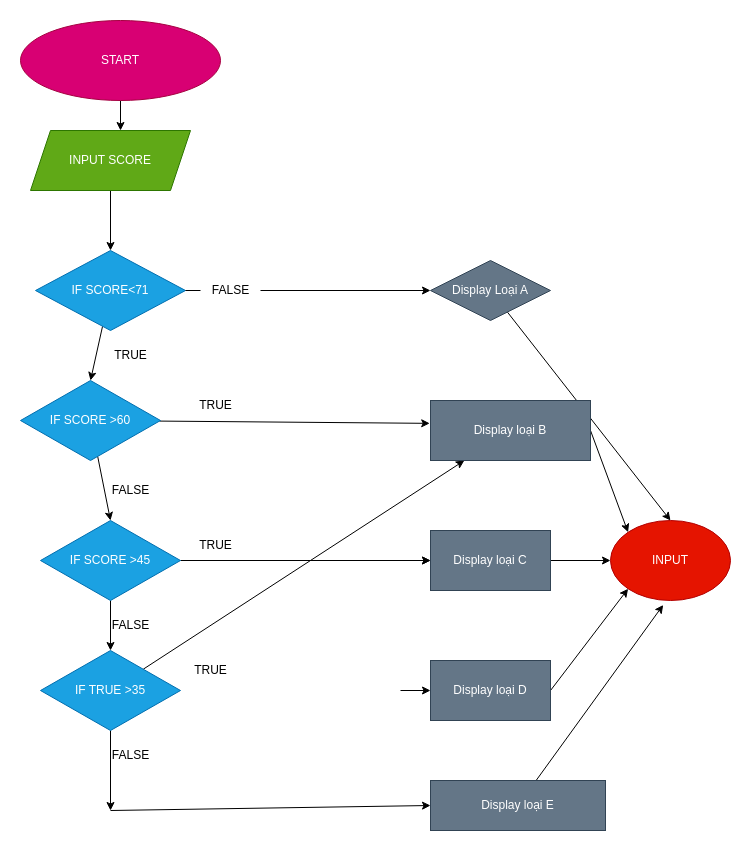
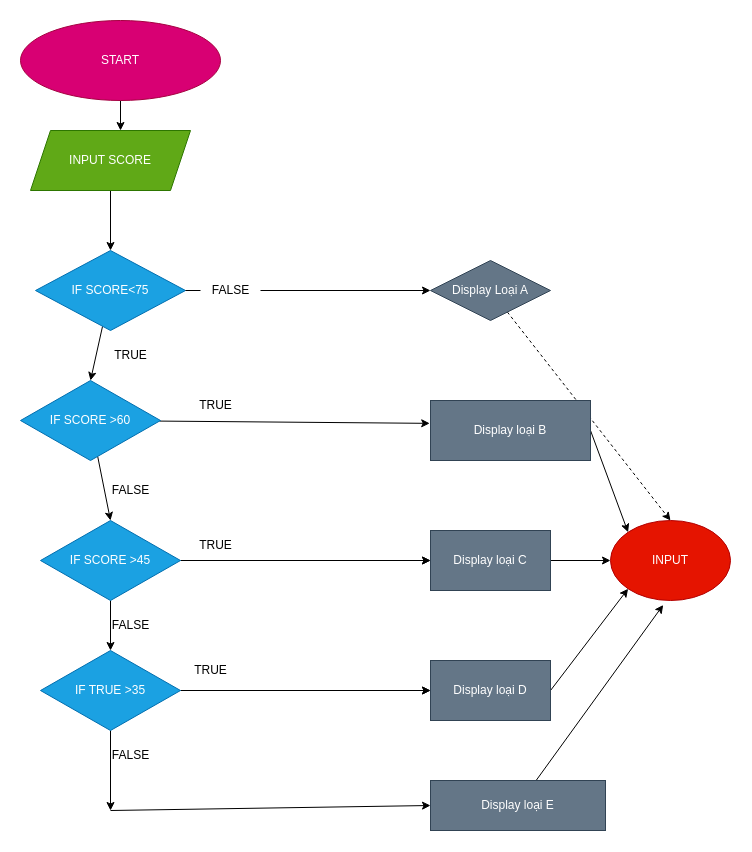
  <mxCell id="0" />
  <mxCell id="1" parent="0" />
  <mxCell id="2" style="edgeStyle=none;html=1;" edge="1" parent="1"><mxGeometry relative="1" as="geometry"><mxPoint x="120" y="130" as="targetPoint" /><mxPoint x="120" y="100" as="sourcePoint" /></mxGeometry></mxCell>
  <mxCell id="3" value="START" style="ellipse;whiteSpace=wrap;html=1;fillColor=#d80073;fontColor=#ffffff;strokeColor=#A50040;" vertex="1" parent="1"><mxGeometry x="20" y="20" width="200" height="80" as="geometry" /></mxCell>
  <mxCell id="4" style="edgeStyle=none;html=1;" edge="1" parent="1" source="5"><mxGeometry relative="1" as="geometry"><mxPoint x="110" y="250" as="targetPoint" /></mxGeometry></mxCell>
  <mxCell id="5" value="INPUT SCORE" style="shape=parallelogram;perimeter=parallelogramPerimeter;whiteSpace=wrap;html=1;fixedSize=1;fillColor=#60a917;fontColor=#ffffff;strokeColor=#2D7600;" vertex="1" parent="1"><mxGeometry x="30" y="130" width="160" height="60" as="geometry" /></mxCell>
  <mxCell id="6" style="edgeStyle=none;html=1;startArrow=none;entryX=0;entryY=0.5;entryDx=0;entryDy=0;" edge="1" parent="1" source="10" target="31"><mxGeometry relative="1" as="geometry"><mxPoint x="420" y="290" as="targetPoint" /></mxGeometry></mxCell>
  <mxCell id="7" style="edgeStyle=none;html=1;entryX=0.5;entryY=0;entryDx=0;entryDy=0;" edge="1" parent="1" source="8" target="13"><mxGeometry relative="1" as="geometry" /></mxCell>
- <mxCell id="8" value="IF SCORE&amp;lt;71" style="rhombus;whiteSpace=wrap;html=1;fillColor=#1ba1e2;fontColor=#ffffff;strokeColor=#006EAF;" vertex="1" parent="1"><mxGeometry x="35" y="250" width="150" height="80" as="geometry" /></mxCell>
+ <mxCell id="8" value="IF SCORE&amp;lt;75" style="rhombus;whiteSpace=wrap;html=1;fillColor=#1ba1e2;fontColor=#ffffff;strokeColor=#006EAF;" vertex="1" parent="1"><mxGeometry x="35" y="250" width="150" height="80" as="geometry" /></mxCell>
  <mxCell id="9" value="" style="edgeStyle=none;html=1;endArrow=none;" edge="1" parent="1" source="8" target="10"><mxGeometry relative="1" as="geometry"><mxPoint x="280" y="290" as="targetPoint" /><mxPoint x="185" y="290" as="sourcePoint" /></mxGeometry></mxCell>
  <mxCell id="10" value="FALSE" style="text;html=1;align=center;verticalAlign=middle;resizable=0;points=[];autosize=1;strokeColor=none;fillColor=none;" vertex="1" parent="1"><mxGeometry x="200" y="275" width="60" height="30" as="geometry" /></mxCell>
  <mxCell id="11" style="edgeStyle=none;html=1;entryX=-0.005;entryY=0.381;entryDx=0;entryDy=0;entryPerimeter=0;" edge="1" parent="1" source="13" target="35"><mxGeometry relative="1" as="geometry"><mxPoint x="270" y="420" as="targetPoint" /></mxGeometry></mxCell>
  <mxCell id="12" style="edgeStyle=none;html=1;" edge="1" parent="1" source="13"><mxGeometry relative="1" as="geometry"><mxPoint x="110" y="520" as="targetPoint" /></mxGeometry></mxCell>
  <mxCell id="13" value="IF SCORE &amp;gt;60" style="rhombus;whiteSpace=wrap;html=1;fillColor=#1ba1e2;fontColor=#ffffff;strokeColor=#006EAF;" vertex="1" parent="1"><mxGeometry x="20" y="380" width="140" height="80" as="geometry" /></mxCell>
  <mxCell id="14" value="TRUE" style="text;html=1;align=center;verticalAlign=middle;resizable=0;points=[];autosize=1;strokeColor=none;fillColor=none;" vertex="1" parent="1"><mxGeometry x="100" y="340" width="60" height="30" as="geometry" /></mxCell>
  <mxCell id="15" value="TRUE" style="text;html=1;align=center;verticalAlign=middle;resizable=0;points=[];autosize=1;strokeColor=none;fillColor=none;" vertex="1" parent="1"><mxGeometry x="185" y="390" width="60" height="30" as="geometry" /></mxCell>
  <mxCell id="16" value="FALSE" style="text;html=1;align=center;verticalAlign=middle;resizable=0;points=[];autosize=1;strokeColor=none;fillColor=none;" vertex="1" parent="1"><mxGeometry x="100" y="475" width="60" height="30" as="geometry" /></mxCell>
  <mxCell id="17" style="edgeStyle=none;html=1;entryX=0;entryY=0.5;entryDx=0;entryDy=0;" edge="1" parent="1" source="19" target="33"><mxGeometry relative="1" as="geometry"><mxPoint x="270" y="560" as="targetPoint" /></mxGeometry></mxCell>
  <mxCell id="18" style="edgeStyle=none;html=1;" edge="1" parent="1" source="19"><mxGeometry relative="1" as="geometry"><mxPoint x="110" y="650" as="targetPoint" /></mxGeometry></mxCell>
  <mxCell id="19" value="IF SCORE &amp;gt;45" style="rhombus;whiteSpace=wrap;html=1;fillColor=#1ba1e2;fontColor=#ffffff;strokeColor=#006EAF;" vertex="1" parent="1"><mxGeometry x="40" y="520" width="140" height="80" as="geometry" /></mxCell>
  <mxCell id="20" style="edgeStyle=none;html=1;" edge="1" parent="1"><mxGeometry relative="1" as="geometry"><mxPoint x="430" y="560" as="targetPoint" /><mxPoint x="400" y="560" as="sourcePoint" /></mxGeometry></mxCell>
  <mxCell id="21" value="TRUE" style="text;html=1;align=center;verticalAlign=middle;resizable=0;points=[];autosize=1;strokeColor=none;fillColor=none;" vertex="1" parent="1"><mxGeometry x="185" y="530" width="60" height="30" as="geometry" /></mxCell>
- <mxCell id="22" style="edgeStyle=none;html=1;" edge="1" parent="1" source="24" target="35"><mxGeometry relative="1" as="geometry"><mxPoint x="270" y="690" as="targetPoint" /></mxGeometry></mxCell>
+ <mxCell id="22" style="edgeStyle=none;html=1;entryX=0;entryY=0.5;entryDx=0;entryDy=0;" edge="1" parent="1" source="24" target="37"><mxGeometry relative="1" as="geometry"><mxPoint x="270" y="690" as="targetPoint" /></mxGeometry></mxCell>
  <mxCell id="23" style="edgeStyle=none;html=1;" edge="1" parent="1" source="24"><mxGeometry relative="1" as="geometry"><mxPoint x="110" y="810" as="targetPoint" /></mxGeometry></mxCell>
  <mxCell id="24" value="IF TRUE &amp;gt;35" style="rhombus;whiteSpace=wrap;html=1;fillColor=#1ba1e2;fontColor=#ffffff;strokeColor=#006EAF;" vertex="1" parent="1"><mxGeometry x="40" y="650" width="140" height="80" as="geometry" /></mxCell>
  <mxCell id="25" value="FALSE" style="text;html=1;align=center;verticalAlign=middle;resizable=0;points=[];autosize=1;strokeColor=none;fillColor=none;" vertex="1" parent="1"><mxGeometry x="100" y="610" width="60" height="30" as="geometry" /></mxCell>
  <mxCell id="26" value="TRUE" style="text;html=1;align=center;verticalAlign=middle;resizable=0;points=[];autosize=1;strokeColor=none;fillColor=none;" vertex="1" parent="1"><mxGeometry x="180" y="655" width="60" height="30" as="geometry" /></mxCell>
  <mxCell id="27" style="edgeStyle=none;html=1;entryX=0;entryY=0.5;entryDx=0;entryDy=0;" edge="1" parent="1" target="37"><mxGeometry relative="1" as="geometry"><mxPoint x="400" y="690" as="sourcePoint" /></mxGeometry></mxCell>
  <mxCell id="28" value="FALSE" style="text;html=1;align=center;verticalAlign=middle;resizable=0;points=[];autosize=1;strokeColor=none;fillColor=none;" vertex="1" parent="1"><mxGeometry x="100" y="740" width="60" height="30" as="geometry" /></mxCell>
  <mxCell id="29" style="edgeStyle=none;html=1;entryX=0;entryY=0.5;entryDx=0;entryDy=0;" edge="1" parent="1" target="39"><mxGeometry relative="1" as="geometry"><mxPoint x="110" y="810" as="sourcePoint" /></mxGeometry></mxCell>
- <mxCell id="30" style="edgeStyle=none;html=1;entryX=0.5;entryY=0;entryDx=0;entryDy=0;" edge="1" parent="1" source="31" target="40"><mxGeometry relative="1" as="geometry" /></mxCell>
+ <mxCell id="30" style="edgeStyle=none;html=1;entryX=0.5;entryY=0;entryDx=0;entryDy=0;dashed=1;" edge="1" parent="1" source="31" target="40"><mxGeometry relative="1" as="geometry" /></mxCell>
  <mxCell id="31" value="Display Loại A" style="rhombus;whiteSpace=wrap;html=1;fillColor=#647687;fontColor=#ffffff;strokeColor=#314354;" vertex="1" parent="1"><mxGeometry x="430" y="260" width="120" height="60" as="geometry" /></mxCell>
  <mxCell id="32" style="edgeStyle=none;html=1;exitX=1;exitY=0.5;exitDx=0;exitDy=0;entryX=0;entryY=0.5;entryDx=0;entryDy=0;" edge="1" parent="1" source="33" target="40"><mxGeometry relative="1" as="geometry" /></mxCell>
  <mxCell id="33" value="Display loại C" style="rounded=0;whiteSpace=wrap;html=1;fillColor=#647687;fontColor=#ffffff;strokeColor=#314354;" vertex="1" parent="1"><mxGeometry x="430" y="530" width="120" height="60" as="geometry" /></mxCell>
  <mxCell id="34" style="edgeStyle=none;html=1;exitX=1;exitY=0.5;exitDx=0;exitDy=0;entryX=0;entryY=0;entryDx=0;entryDy=0;" edge="1" parent="1" source="35" target="40"><mxGeometry relative="1" as="geometry" /></mxCell>
  <mxCell id="35" value="Display loại B" style="rounded=0;whiteSpace=wrap;html=1;fillColor=#647687;fontColor=#ffffff;strokeColor=#314354;" vertex="1" parent="1"><mxGeometry x="430" y="400" width="160" height="60" as="geometry" /></mxCell>
  <mxCell id="36" style="edgeStyle=none;html=1;exitX=1;exitY=0.5;exitDx=0;exitDy=0;entryX=0;entryY=1;entryDx=0;entryDy=0;" edge="1" parent="1" source="37" target="40"><mxGeometry relative="1" as="geometry" /></mxCell>
  <mxCell id="37" value="Display loại D" style="rounded=0;whiteSpace=wrap;html=1;fillColor=#647687;fontColor=#ffffff;strokeColor=#314354;" vertex="1" parent="1"><mxGeometry x="430" y="660" width="120" height="60" as="geometry" /></mxCell>
  <mxCell id="38" style="edgeStyle=none;html=1;entryX=0.439;entryY=1.056;entryDx=0;entryDy=0;entryPerimeter=0;" edge="1" parent="1" source="39" target="40"><mxGeometry relative="1" as="geometry" /></mxCell>
  <mxCell id="39" value="Display loại E" style="rounded=0;whiteSpace=wrap;html=1;fillColor=#647687;fontColor=#ffffff;strokeColor=#314354;" vertex="1" parent="1"><mxGeometry x="430" y="780" width="175" height="50" as="geometry" /></mxCell>
  <mxCell id="40" value="INPUT" style="ellipse;whiteSpace=wrap;html=1;fillColor=#e51400;fontColor=#ffffff;strokeColor=#B20000;" vertex="1" parent="1"><mxGeometry x="610" y="520" width="120" height="80" as="geometry" /></mxCell>
